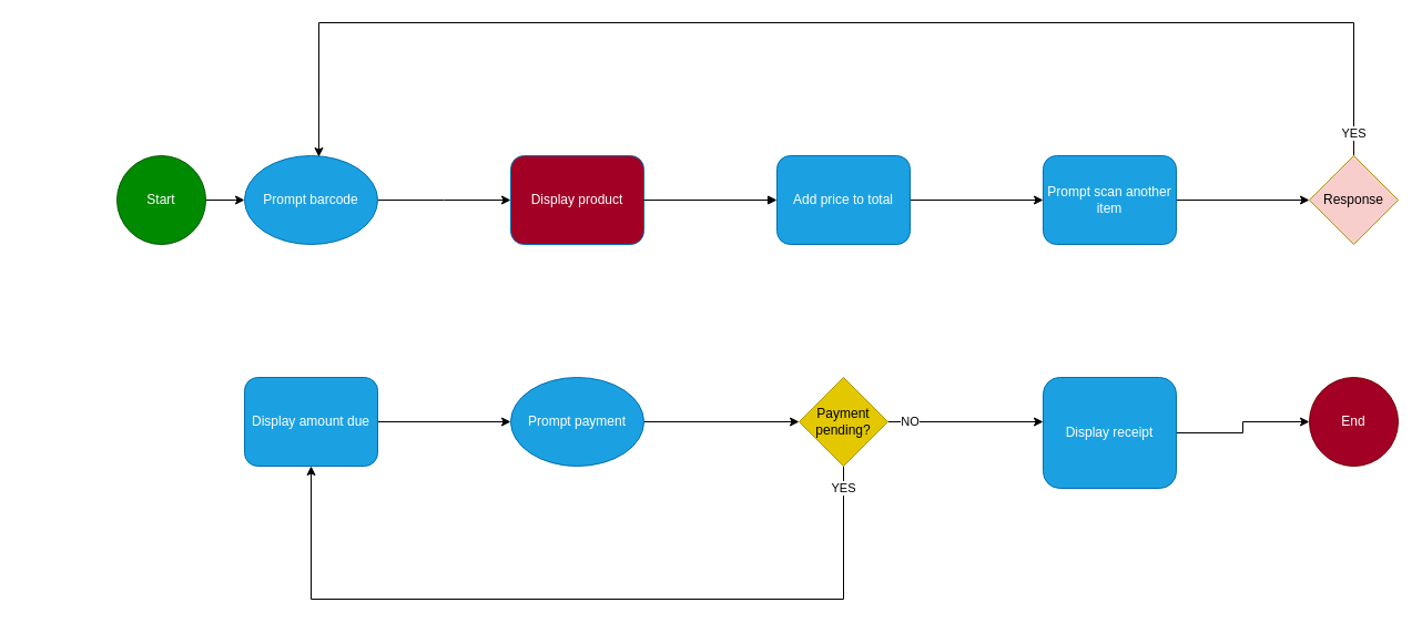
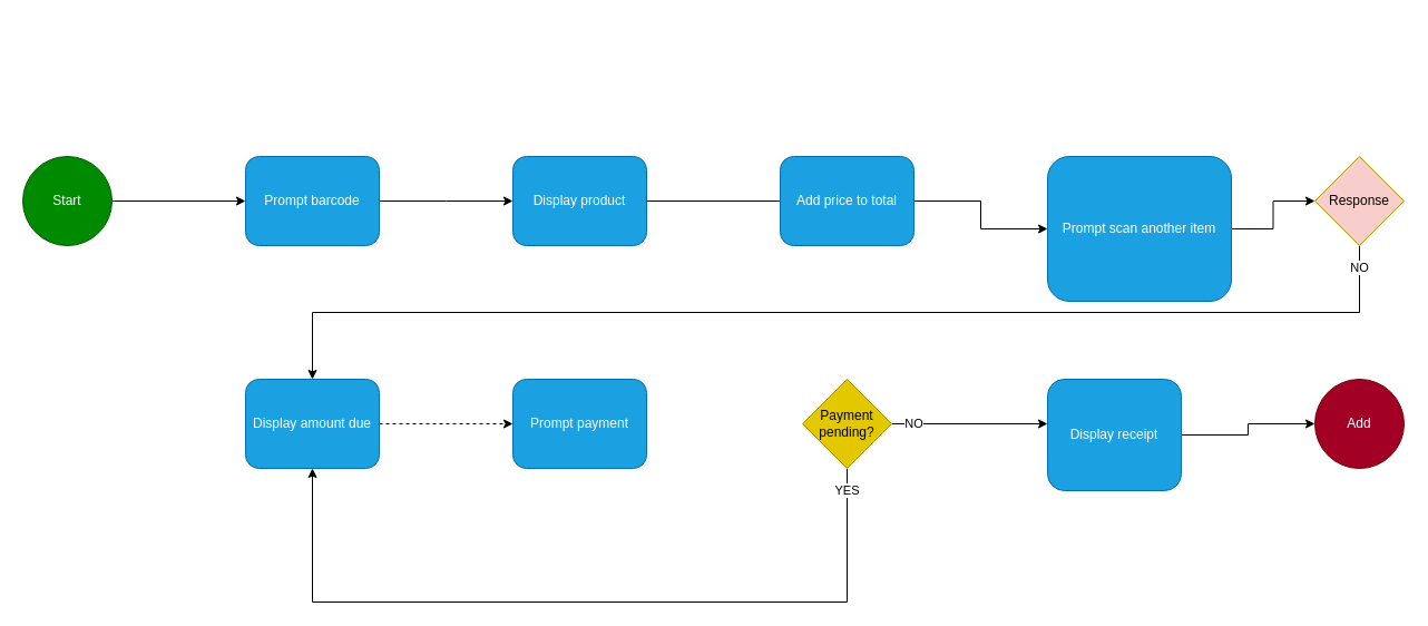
  <mxCell id="0" />
  <mxCell id="1" parent="0" />
  <mxCell id="2" style="edgeStyle=orthogonalEdgeStyle;rounded=0;orthogonalLoop=1;jettySize=auto;html=1;" edge="1" parent="1" source="3" target="5"><mxGeometry relative="1" as="geometry" /></mxCell>
- <mxCell id="3" value="Start" style="ellipse;whiteSpace=wrap;html=1;aspect=fixed;fillColor=#008a00;fontColor=#ffffff;strokeColor=#005700;" vertex="1" parent="1"><mxGeometry x="105" y="140" width="80" height="80" as="geometry" /></mxCell>
+ <mxCell id="3" value="Start" style="ellipse;whiteSpace=wrap;html=1;aspect=fixed;fillColor=#008a00;fontColor=#ffffff;strokeColor=#005700;" vertex="1" parent="1"><mxGeometry x="20" y="140" width="80" height="80" as="geometry" /></mxCell>
  <mxCell id="4" style="edgeStyle=orthogonalEdgeStyle;rounded=0;orthogonalLoop=1;jettySize=auto;html=1;" edge="1" parent="1" source="5"><mxGeometry relative="1" as="geometry"><mxPoint x="460" y="180" as="targetPoint" /></mxGeometry></mxCell>
- <mxCell id="5" value="Prompt barcode" style="ellipse;whiteSpace=wrap;html=1;fillColor=#1ba1e2;fontColor=#ffffff;strokeColor=#006EAF;" vertex="1" parent="1"><mxGeometry x="220" y="140" width="120" height="80" as="geometry" /></mxCell>
+ <mxCell id="5" value="Prompt barcode" style="rounded=1;whiteSpace=wrap;html=1;fillColor=#1ba1e2;fontColor=#ffffff;strokeColor=#006EAF;" vertex="1" parent="1"><mxGeometry x="220" y="140" width="120" height="80" as="geometry" /></mxCell>
  <mxCell id="6" style="edgeStyle=orthogonalEdgeStyle;rounded=0;orthogonalLoop=1;jettySize=auto;html=1;startArrow=none;" edge="1" parent="1" source="18" target="9"><mxGeometry relative="1" as="geometry" /></mxCell>
- <mxCell id="7" value="Display product" style="rounded=1;whiteSpace=wrap;html=1;fillColor=#a20025;fontColor=#ffffff;strokeColor=#006EAF;" vertex="1" parent="1"><mxGeometry x="460" y="140" width="120" height="80" as="geometry" /></mxCell>
+ <mxCell id="7" value="Display product" style="rounded=1;whiteSpace=wrap;html=1;fillColor=#1ba1e2;fontColor=#ffffff;strokeColor=#006EAF;" vertex="1" parent="1"><mxGeometry x="460" y="140" width="120" height="80" as="geometry" /></mxCell>
  <mxCell id="8" style="edgeStyle=orthogonalEdgeStyle;rounded=0;orthogonalLoop=1;jettySize=auto;html=1;entryX=0;entryY=0.5;entryDx=0;entryDy=0;" edge="1" parent="1" source="9" target="12"><mxGeometry relative="1" as="geometry"><mxPoint x="1130" y="240" as="targetPoint" /></mxGeometry></mxCell>
- <mxCell id="9" value="Prompt scan another item" style="rounded=1;whiteSpace=wrap;html=1;fillColor=#1ba1e2;fontColor=#ffffff;strokeColor=#006EAF;" vertex="1" parent="1"><mxGeometry x="940" y="140" width="120" height="80" as="geometry" /></mxCell>
- <mxCell id="11" value="YES" style="edgeStyle=orthogonalEdgeStyle;rounded=0;orthogonalLoop=1;jettySize=auto;html=1;entryX=0.558;entryY=0.013;entryDx=0;entryDy=0;entryPerimeter=0;exitX=0.5;exitY=0;exitDx=0;exitDy=0;" edge="1" parent="1" source="12" target="5"><mxGeometry x="-0.966" relative="1" as="geometry"><Array as="points"><mxPoint x="1220" y="20" /><mxPoint x="287" y="20" /></Array><mxPoint as="offset" /></mxGeometry></mxCell>
+ <mxCell id="9" value="Prompt scan another item" style="rounded=1;whiteSpace=wrap;html=1;fillColor=#1ba1e2;fontColor=#ffffff;strokeColor=#006EAF;" vertex="1" parent="1"><mxGeometry x="940" y="140" width="165" height="130" as="geometry" /></mxCell>
+ <mxCell id="10" value="NO" style="edgeStyle=orthogonalEdgeStyle;rounded=0;orthogonalLoop=1;jettySize=auto;html=1;" edge="1" parent="1" source="12" target="14"><mxGeometry x="-0.962" relative="1" as="geometry"><Array as="points"><mxPoint x="1220" y="280" /><mxPoint x="280" y="280" /></Array><mxPoint as="offset" /></mxGeometry></mxCell>
  <mxCell id="12" value="Response" style="rhombus;whiteSpace=wrap;html=1;fillColor=#f8cecc;fontColor=#000000;strokeColor=#B09500;" vertex="1" parent="1"><mxGeometry x="1180" y="140" width="80" height="80" as="geometry" /></mxCell>
- <mxCell id="13" style="edgeStyle=orthogonalEdgeStyle;rounded=0;orthogonalLoop=1;jettySize=auto;html=1;" edge="1" parent="1" source="14" target="16"><mxGeometry relative="1" as="geometry" /></mxCell>
+ <mxCell id="13" style="edgeStyle=orthogonalEdgeStyle;rounded=0;orthogonalLoop=1;jettySize=auto;html=1;dashed=1;" edge="1" parent="1" source="14" target="16"><mxGeometry relative="1" as="geometry" /></mxCell>
  <mxCell id="14" value="Display amount due" style="rounded=1;whiteSpace=wrap;html=1;fillColor=#1ba1e2;fontColor=#ffffff;strokeColor=#006EAF;" vertex="1" parent="1"><mxGeometry x="220" y="340" width="120" height="80" as="geometry" /></mxCell>
- <mxCell id="15" style="edgeStyle=orthogonalEdgeStyle;rounded=0;orthogonalLoop=1;jettySize=auto;html=1;" edge="1" parent="1" source="16" target="21"><mxGeometry relative="1" as="geometry" /></mxCell>
- <mxCell id="16" value="Prompt payment" style="ellipse;whiteSpace=wrap;html=1;fillColor=#1ba1e2;fontColor=#ffffff;strokeColor=#006EAF;" vertex="1" parent="1"><mxGeometry x="460" y="340" width="120" height="80" as="geometry" /></mxCell>
- <mxCell id="17" value="" style="edgeStyle=orthogonalEdgeStyle;rounded=0;orthogonalLoop=1;jettySize=auto;html=1;endArrow=block;" edge="1" parent="1" source="7" target="18"><mxGeometry relative="1" as="geometry"><mxPoint x="580" y="180" as="sourcePoint" /><mxPoint x="1100" y="400" as="targetPoint" /></mxGeometry></mxCell>
+ <mxCell id="16" value="Prompt payment" style="rounded=1;whiteSpace=wrap;html=1;fillColor=#1ba1e2;fontColor=#ffffff;strokeColor=#006EAF;" vertex="1" parent="1"><mxGeometry x="460" y="340" width="120" height="80" as="geometry" /></mxCell>
+ <mxCell id="17" value="" style="edgeStyle=orthogonalEdgeStyle;rounded=0;orthogonalLoop=1;jettySize=auto;html=1;endArrow=none;" edge="1" parent="1" source="7" target="18"><mxGeometry relative="1" as="geometry"><mxPoint x="580" y="180" as="sourcePoint" /><mxPoint x="1100" y="400" as="targetPoint" /></mxGeometry></mxCell>
  <mxCell id="18" value="Add price to total" style="rounded=1;whiteSpace=wrap;html=1;fillColor=#1ba1e2;fontColor=#ffffff;strokeColor=#006EAF;" vertex="1" parent="1"><mxGeometry x="700" y="140" width="120" height="80" as="geometry" /></mxCell>
  <mxCell id="19" value="YES" style="edgeStyle=orthogonalEdgeStyle;rounded=0;orthogonalLoop=1;jettySize=auto;html=1;entryX=0.5;entryY=1;entryDx=0;entryDy=0;" edge="1" parent="1" source="21" target="14"><mxGeometry x="-0.944" relative="1" as="geometry"><Array as="points"><mxPoint x="760" y="540" /><mxPoint x="280" y="540" /></Array><mxPoint as="offset" /></mxGeometry></mxCell>
  <mxCell id="20" value="NO" style="edgeStyle=orthogonalEdgeStyle;rounded=0;orthogonalLoop=1;jettySize=auto;html=1;" edge="1" parent="1" source="21" target="23"><mxGeometry x="-0.714" relative="1" as="geometry"><Array as="points"><mxPoint x="820" y="380" /><mxPoint x="820" y="380" /></Array><mxPoint as="offset" /></mxGeometry></mxCell>
  <mxCell id="21" value="Payment pending?" style="rhombus;whiteSpace=wrap;html=1;fillColor=#e3c800;fontColor=#000000;strokeColor=#B09500;" vertex="1" parent="1"><mxGeometry x="720" y="340" width="80" height="80" as="geometry" /></mxCell>
  <mxCell id="22" style="edgeStyle=orthogonalEdgeStyle;rounded=0;orthogonalLoop=1;jettySize=auto;html=1;" edge="1" parent="1" source="23" target="24"><mxGeometry relative="1" as="geometry" /></mxCell>
  <mxCell id="23" value="Display receipt" style="rounded=1;whiteSpace=wrap;html=1;fillColor=#1ba1e2;fontColor=#ffffff;strokeColor=#006EAF;" vertex="1" parent="1"><mxGeometry x="940" y="340" width="120" height="100" as="geometry" /></mxCell>
- <mxCell id="24" value="End" style="ellipse;whiteSpace=wrap;html=1;aspect=fixed;fillColor=#a20025;fontColor=#ffffff;strokeColor=#6F0000;" vertex="1" parent="1"><mxGeometry x="1180" y="340" width="80" height="80" as="geometry" /></mxCell>
+ <mxCell id="24" value="Add" style="ellipse;whiteSpace=wrap;html=1;aspect=fixed;fillColor=#a20025;fontColor=#ffffff;strokeColor=#6F0000;" vertex="1" parent="1"><mxGeometry x="1180" y="340" width="80" height="80" as="geometry" /></mxCell>
